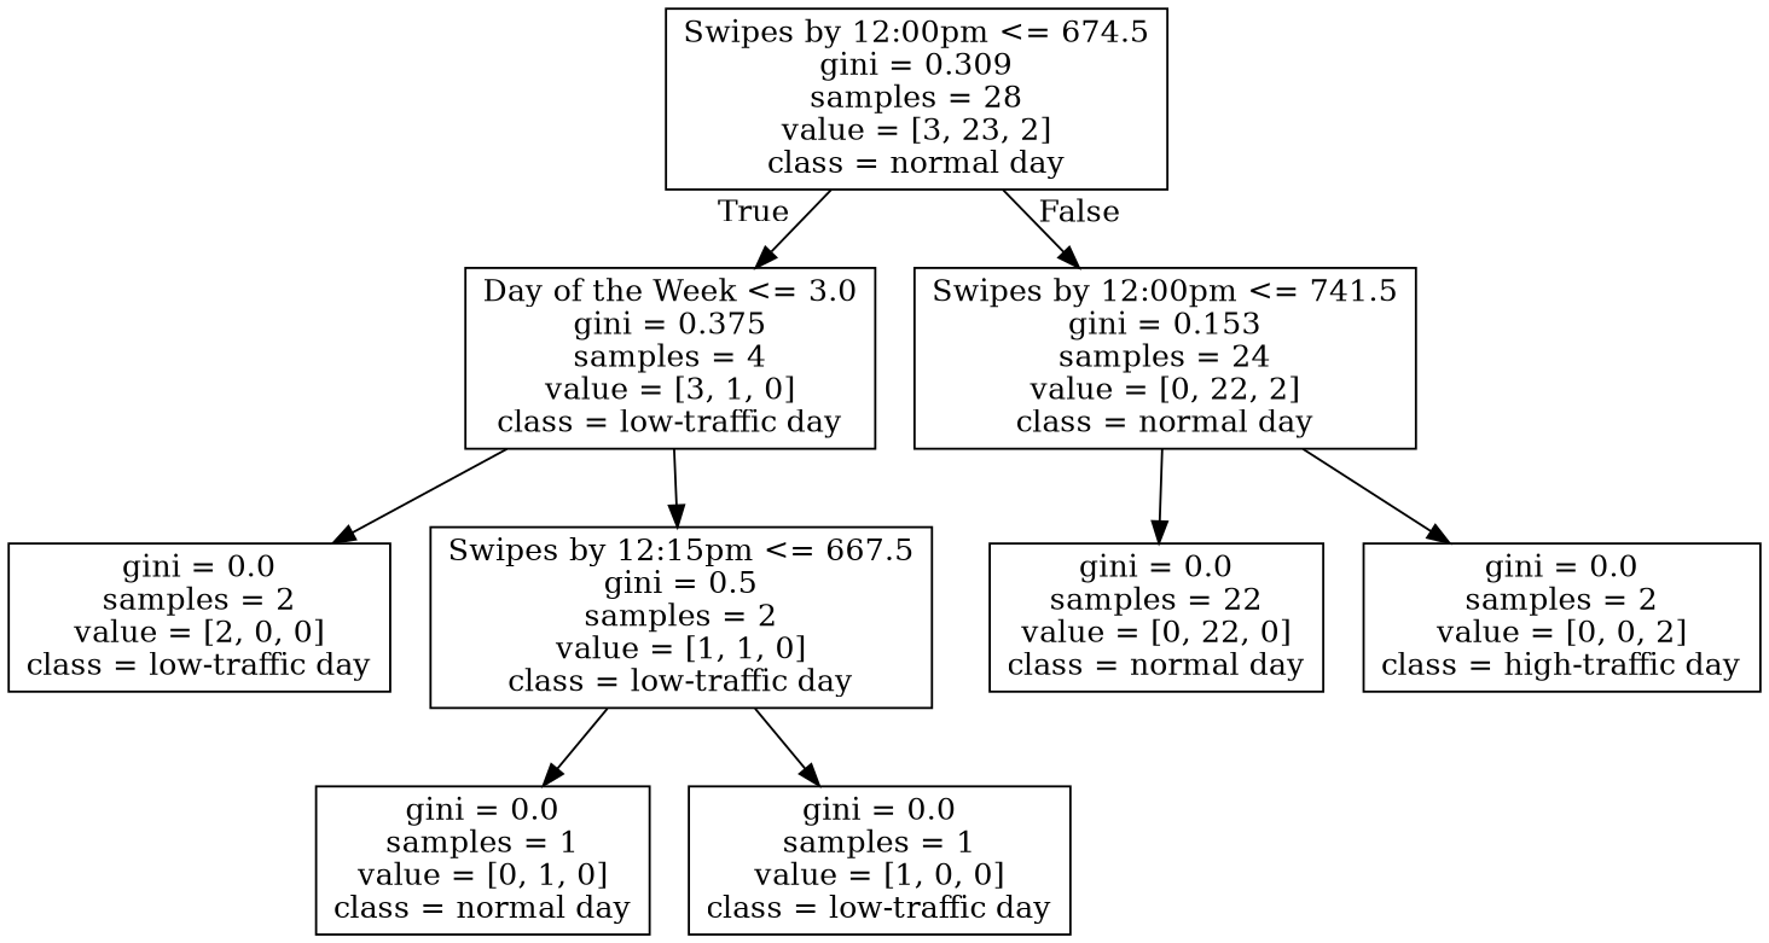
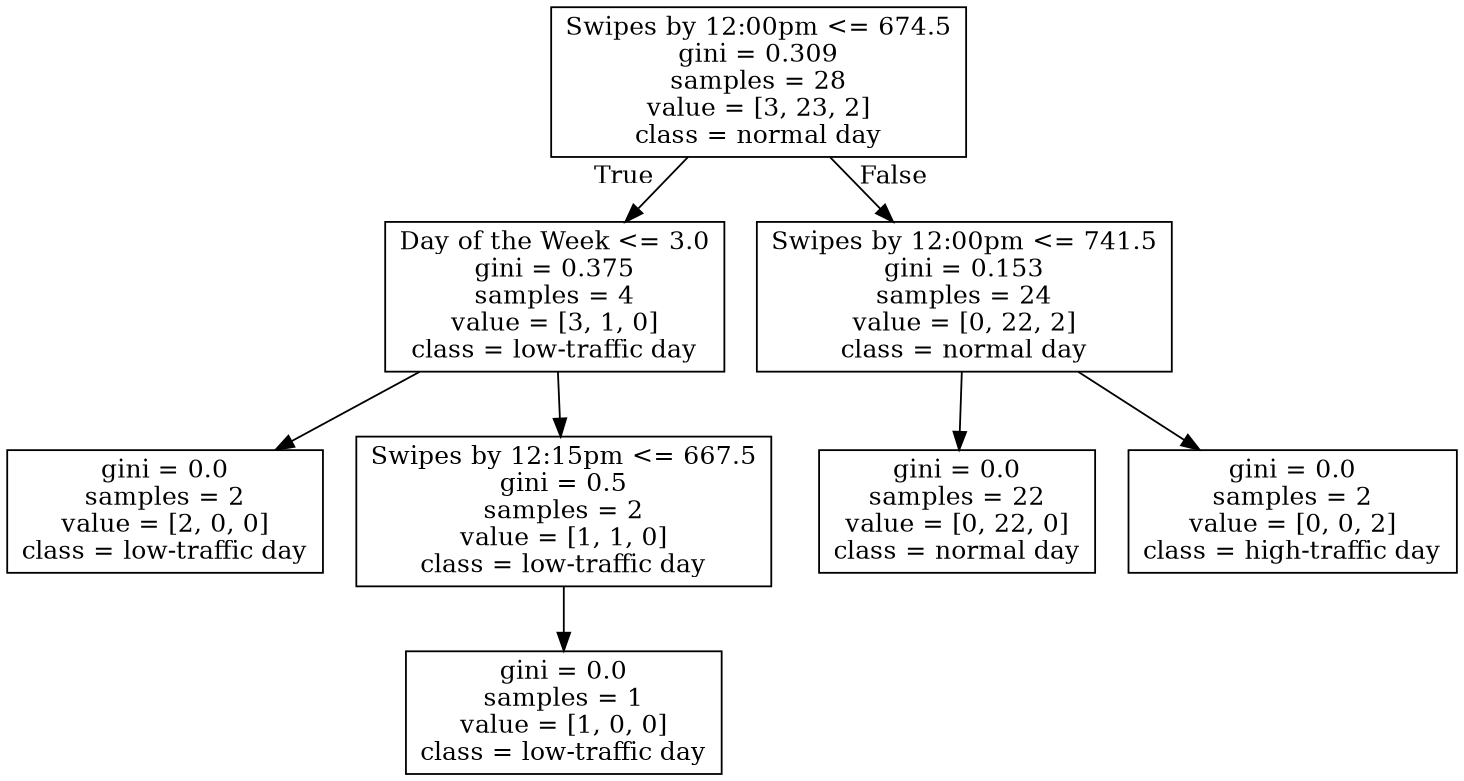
  digraph {
    node [shape=box]
    n1 [label="Swipes by 12:00pm <= 674.5\ngini = 0.309\nsamples = 28\nvalue = [3, 23, 2]\nclass = normal day"]
    n2 [label="Day of the Week <= 3.0\ngini = 0.375\nsamples = 4\nvalue = [3, 1, 0]\nclass = low-traffic day"]
    n3 [label="Swipes by 12:00pm <= 741.5\ngini = 0.153\nsamples = 24\nvalue = [0, 22, 2]\nclass = normal day"]
    n4 [label="gini = 0.0\nsamples = 2\nvalue = [2, 0, 0]\nclass = low-traffic day"]
    n5 [label="Swipes by 12:15pm <= 667.5\ngini = 0.5\nsamples = 2\nvalue = [1, 1, 0]\nclass = low-traffic day"]
-   n6 [label="gini = 0.0\nsamples = 1\nvalue = [0, 1, 0]\nclass = normal day"]
    n7 [label="gini = 0.0\nsamples = 1\nvalue = [1, 0, 0]\nclass = low-traffic day"]
    n8 [label="gini = 0.0\nsamples = 22\nvalue = [0, 22, 0]\nclass = normal day"]
    n9 [label="gini = 0.0\nsamples = 2\nvalue = [0, 0, 2]\nclass = high-traffic day"]
    n1 -> n2 [headlabel=True labelangle=45 labeldistance=2.5]
    n1 -> n3 [headlabel=False labelangle=-45 labeldistance=2.5]
    n2 -> n4
    n2 -> n5
    n3 -> n8
    n3 -> n9
-   n5 -> n6
    n5 -> n7
  }
